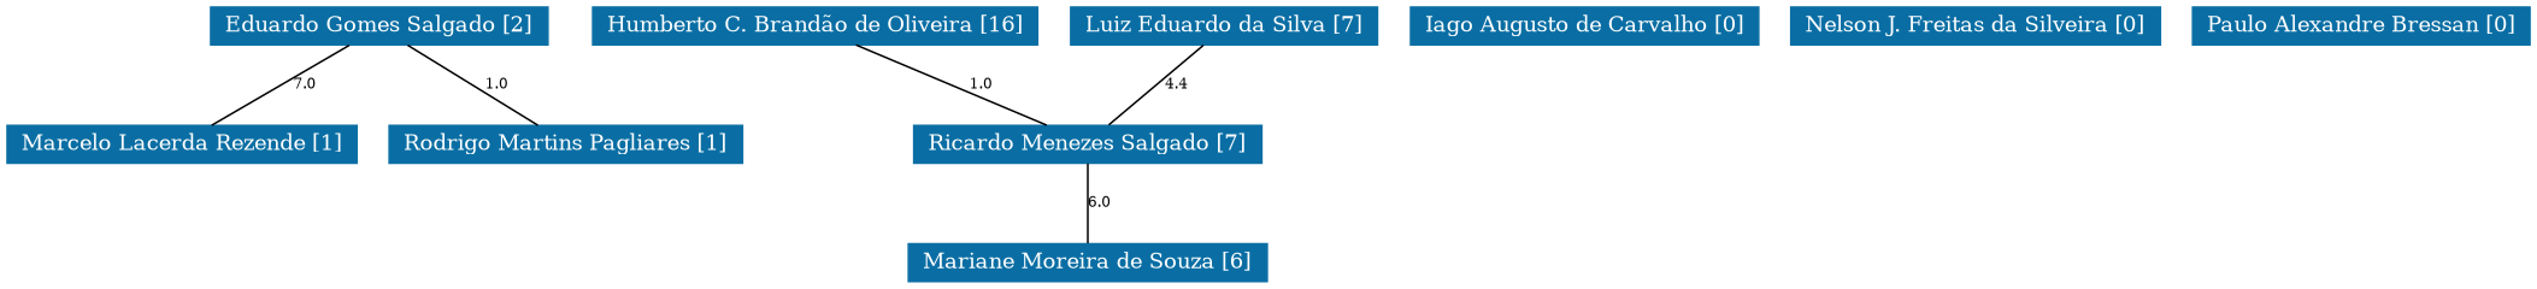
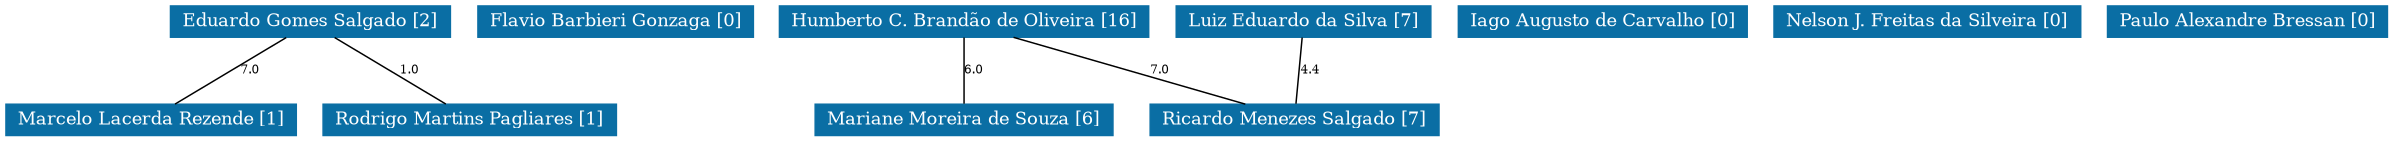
  strict graph {
    fontname="DejaVu Serif"
    node [color="#0A6EA4" fontcolor="#FFFFFF" fontname="DejaVu Serif" fontsize=12 shape=rectangle style=filled]
    edge [fontname="DejaVu Serif" fontsize=8]
    n1 [height=0.29167 label="Eduardo Gomes Salgado [2]" width=2.1111]
    n2 [height=0.29167 label="Marcelo Lacerda Rezende [1]" width=2.1806]
    n3 [height=0.29167 label="Rodrigo Martins Pagliares [1]" width=2.1944]
+   n4 [height=0.29167 label="Flavio Barbieri Gonzaga [0]" width=2.0972]
    n5 [height=0.29167 label="Humberto C. Brandão de Oliveira [16]" width=2.7778]
    n6 [height=0.29167 label="Mariane Moreira de Souza [6]" width=2.2222]
    n7 [height=0.29167 label="Ricardo Menezes Salgado [7]" width=2.1806]
    n8 [height=0.29167 label="Luiz Eduardo da Silva [7]" width=1.9444]
    n9 [height=0.29167 label="Iago Augusto de Carvalho [0]" width=2.1944]
    n10 [height=0.29167 label="Nelson J. Freitas da Silveira [0]" width=2.2778]
    n11 [height=0.29167 label="Paulo Alexandre Bressan [0]" width=2.125]
    n1 -- n2 [label=7.0]
    n1 -- n3 [label=1.0]
-   n7 -- n6 [label=6.0]
-   n5 -- n7 [label=1.0]
+   n5 -- n6 [label=6.0]
+   n5 -- n7 [label=7.0]
    n8 -- n7 [label=4.4]
  }
